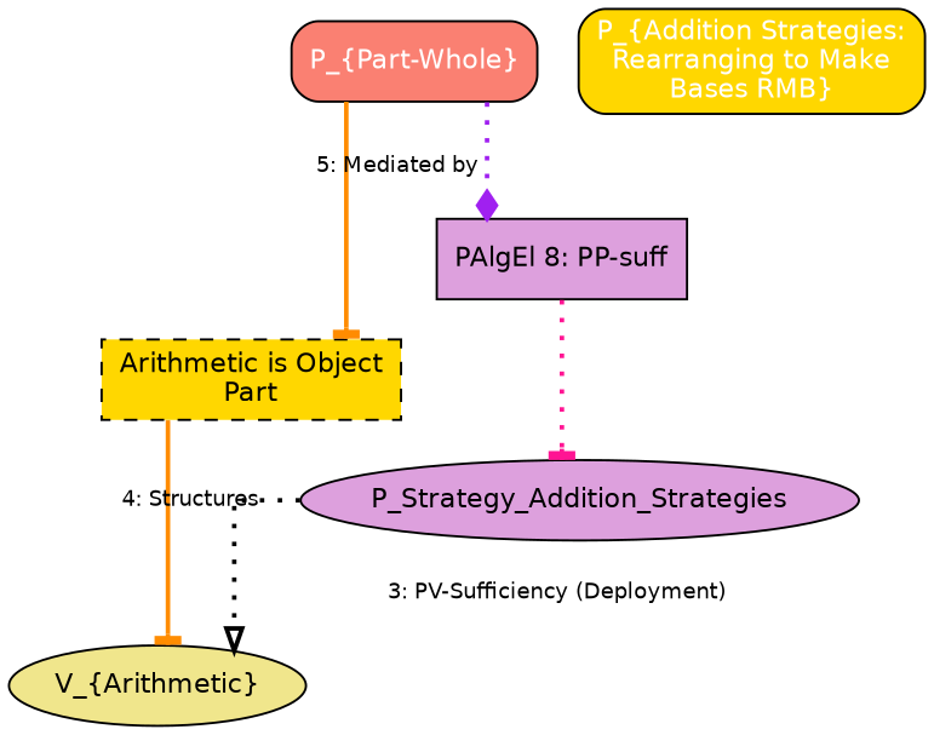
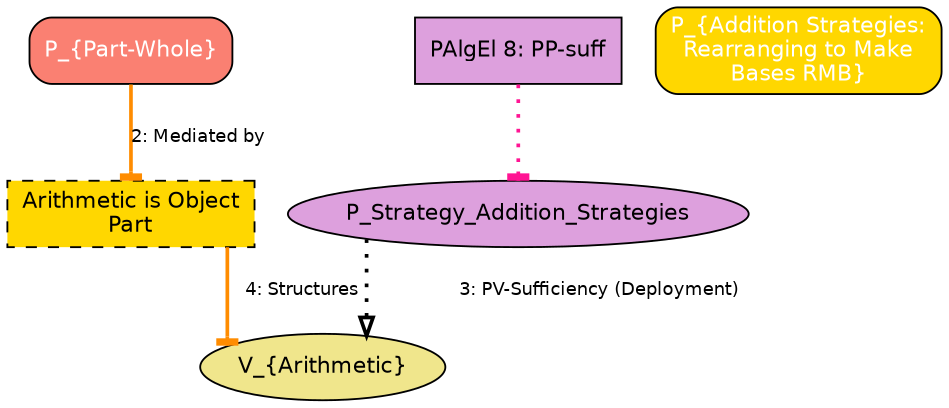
  digraph {
    fontname="DejaVu Sans"
    rankdir=TB
    splines=ortho
    node [fillcolor=gold fontname="DejaVu Sans" fontsize=12 shape=box style=filled]
    edge [arrowhead=tee color=darkorange fontname="DejaVu Sans" fontsize=10 penwidth=2.0 style=dotted]
    n1 [fillcolor=salmon fontcolor=white label="P_{Part-Whole}" style="filled,rounded"]
    n2 [label="Arithmetic is Object\nPart" style="dashed,filled"]
    n3 [fillcolor=plum fontcolor=black label="PAlgEl 8: PP-suff"]
    n4 [fillcolor=khaki label="V_{Arithmetic}" shape=ellipse]
    P_Strategy_Addition_Strategies [fillcolor=plum shape=""]
    n6 [fontcolor=white label="P_{Addition Strategies:\nRearranging to Make\nBases RMB}" style="filled,rounded"]
-   n1 -> n2 [label="5: Mediated by" style=solid]
-   n1 -> n3 [arrowhead=diamond color=purple]
+   n1 -> n2 [label="2: Mediated by" style=solid]
    n2 -> n4 [label="4: Structures" style=bold]
    n3 -> P_Strategy_Addition_Strategies [color=deeppink headport=_Rearranging_to_Make_Bases_RMB]
    P_Strategy_Addition_Strategies -> n4 [arrowhead=onormal color=black label="3: PV-Sufficiency (Deployment)" tailport=_Rearranging_to_Make_Bases_RMB]
  }
